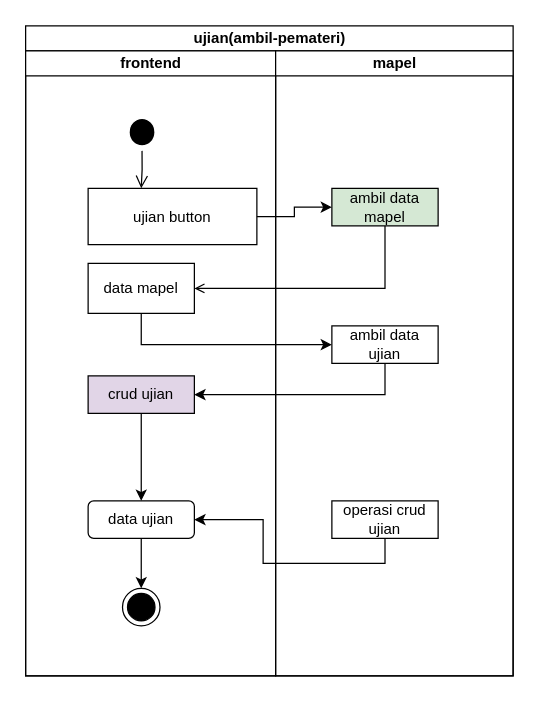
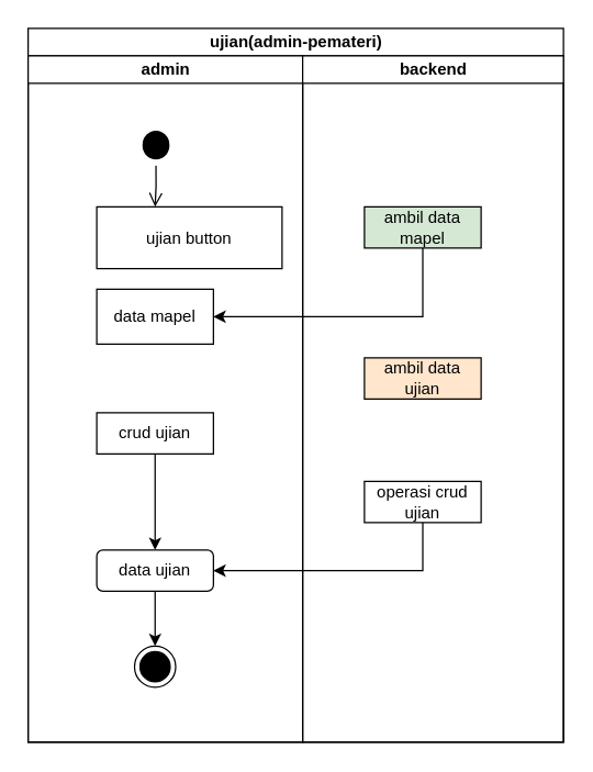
  <mxCell id="0" />
  <mxCell id="1" parent="0" />
- <mxCell id="2" value="ujian(ambil-pemateri)" style="swimlane;childLayout=stackLayout;resizeParent=1;resizeParentMax=0;startSize=20;html=1;" parent="1" vertex="1"><mxGeometry x="20" y="20" width="390" height="520" as="geometry" /></mxCell>
- <mxCell id="3" value="frontend" style="swimlane;startSize=20;html=1;" parent="2" vertex="1"><mxGeometry y="20" width="200" height="500" as="geometry" /></mxCell>
+ <mxCell id="2" value="ujian(admin-pemateri)" style="swimlane;childLayout=stackLayout;resizeParent=1;resizeParentMax=0;startSize=20;html=1;" parent="1" vertex="1"><mxGeometry x="20" y="20" width="390" height="520" as="geometry" /></mxCell>
+ <mxCell id="3" value="admin" style="swimlane;startSize=20;html=1;" parent="2" vertex="1"><mxGeometry y="20" width="200" height="500" as="geometry" /></mxCell>
  <mxCell id="4" value="" style="ellipse;html=1;shape=startState;fillColor=#000000;strokeColor=#FFFFFF;" parent="3" vertex="1"><mxGeometry x="78.75" y="50" width="28.75" height="30" as="geometry" /></mxCell>
  <mxCell id="5" value="" style="edgeStyle=orthogonalEdgeStyle;html=1;verticalAlign=bottom;endArrow=open;endSize=8;strokeColor=#000000;rounded=0;" parent="3" source="4" edge="1"><mxGeometry relative="1" as="geometry"><mxPoint x="92.5" y="110" as="targetPoint" /></mxGeometry></mxCell>
  <mxCell id="6" value="ujian button" style="html=1;whiteSpace=wrap;" parent="3" vertex="1"><mxGeometry x="50" y="110" width="135" height="45" as="geometry" /></mxCell>
  <mxCell id="7" value="data mapel" style="html=1;whiteSpace=wrap;" parent="3" vertex="1"><mxGeometry x="50" y="170" width="85" height="40" as="geometry" /></mxCell>
- <mxCell id="8" value="crud ujian" style="html=1;whiteSpace=wrap;fillColor=#e1d5e7;" parent="3" vertex="1"><mxGeometry x="50" y="260" width="85" height="30" as="geometry" /></mxCell>
+ <mxCell id="8" value="crud ujian" style="html=1;whiteSpace=wrap;" parent="3" vertex="1"><mxGeometry x="50" y="260" width="85" height="30" as="geometry" /></mxCell>
  <mxCell id="9" value="" style="ellipse;html=1;shape=endState;fillColor=#000000;strokeColor=#000000;" parent="3" vertex="1"><mxGeometry x="77.5" y="430" width="30" height="30" as="geometry" /></mxCell>
  <mxCell id="10" style="edgeStyle=orthogonalEdgeStyle;rounded=0;orthogonalLoop=1;jettySize=auto;html=1;exitX=0.5;exitY=1;exitDx=0;exitDy=0;entryX=0.5;entryY=0;entryDx=0;entryDy=0;" parent="3" source="11" target="9" edge="1"><mxGeometry relative="1" as="geometry" /></mxCell>
  <mxCell id="11" value="data ujian" style="html=1;whiteSpace=wrap;rounded=1;" parent="3" vertex="1"><mxGeometry x="50" y="360" width="85" height="30" as="geometry" /></mxCell>
- <mxCell id="12" value="mapel" style="swimlane;startSize=20;html=1;" parent="2" vertex="1"><mxGeometry x="200" y="20" width="190" height="500" as="geometry" /></mxCell>
+ <mxCell id="12" value="backend" style="swimlane;startSize=20;html=1;" parent="2" vertex="1"><mxGeometry x="200" y="20" width="190" height="500" as="geometry" /></mxCell>
  <mxCell id="13" value="ambil data mapel" style="html=1;whiteSpace=wrap;fillColor=#d5e8d4;" parent="12" vertex="1"><mxGeometry x="45" y="110" width="85" height="30" as="geometry" /></mxCell>
- <mxCell id="14" value="ambil data ujian" style="html=1;whiteSpace=wrap;" parent="12" vertex="1"><mxGeometry x="45" y="220" width="85" height="30" as="geometry" /></mxCell>
- <mxCell id="15" value="operasi crud ujian" style="html=1;whiteSpace=wrap;" parent="12" vertex="1"><mxGeometry x="45" y="360" width="85" height="30" as="geometry" /></mxCell>
- <mxCell id="16" style="edgeStyle=orthogonalEdgeStyle;rounded=0;orthogonalLoop=1;jettySize=auto;html=1;exitX=1;exitY=0.5;exitDx=0;exitDy=0;entryX=0;entryY=0.5;entryDx=0;entryDy=0;" parent="2" source="6" target="13" edge="1"><mxGeometry relative="1" as="geometry" /></mxCell>
- <mxCell id="17" style="edgeStyle=orthogonalEdgeStyle;rounded=0;orthogonalLoop=1;jettySize=auto;html=1;exitX=0.5;exitY=1;exitDx=0;exitDy=0;entryX=1;entryY=0.5;entryDx=0;entryDy=0;endArrow=open;" parent="2" source="13" target="7" edge="1"><mxGeometry relative="1" as="geometry" /></mxCell>
- <mxCell id="18" style="edgeStyle=orthogonalEdgeStyle;rounded=0;orthogonalLoop=1;jettySize=auto;html=1;exitX=0.5;exitY=1;exitDx=0;exitDy=0;entryX=1;entryY=0.5;entryDx=0;entryDy=0;" parent="2" source="14" target="8" edge="1"><mxGeometry relative="1" as="geometry"><mxPoint x="100.0" y="340" as="targetPoint" /></mxGeometry></mxCell>
- <mxCell id="19" style="edgeStyle=orthogonalEdgeStyle;rounded=0;orthogonalLoop=1;jettySize=auto;html=1;exitX=0.5;exitY=1;exitDx=0;exitDy=0;entryX=0;entryY=0.5;entryDx=0;entryDy=0;" parent="2" source="7" target="14" edge="1"><mxGeometry relative="1" as="geometry"><mxPoint x="60" y="250" as="targetPoint" /></mxGeometry></mxCell>
+ <mxCell id="14" value="ambil data ujian" style="html=1;whiteSpace=wrap;fillColor=#ffe6cc;" parent="12" vertex="1"><mxGeometry x="45" y="220" width="85" height="30" as="geometry" /></mxCell>
+ <mxCell id="15" value="operasi crud ujian" style="html=1;whiteSpace=wrap;" parent="12" vertex="1"><mxGeometry x="45" y="310" width="85" height="30" as="geometry" /></mxCell>
+ <mxCell id="17" style="edgeStyle=orthogonalEdgeStyle;rounded=0;orthogonalLoop=1;jettySize=auto;html=1;exitX=0.5;exitY=1;exitDx=0;exitDy=0;entryX=1;entryY=0.5;entryDx=0;entryDy=0;" parent="2" source="13" target="7" edge="1"><mxGeometry relative="1" as="geometry" /></mxCell>
  <mxCell id="20" style="edgeStyle=orthogonalEdgeStyle;rounded=0;orthogonalLoop=1;jettySize=auto;html=1;exitX=0.5;exitY=1;exitDx=0;exitDy=0;" parent="2" source="8" target="11" edge="1"><mxGeometry relative="1" as="geometry" /></mxCell>
  <mxCell id="21" style="edgeStyle=orthogonalEdgeStyle;rounded=0;orthogonalLoop=1;jettySize=auto;html=1;exitX=0.5;exitY=1;exitDx=0;exitDy=0;entryX=1;entryY=0.5;entryDx=0;entryDy=0;" parent="2" source="15" target="11" edge="1"><mxGeometry relative="1" as="geometry"><mxPoint x="160.0" y="440" as="targetPoint" /></mxGeometry></mxCell>
